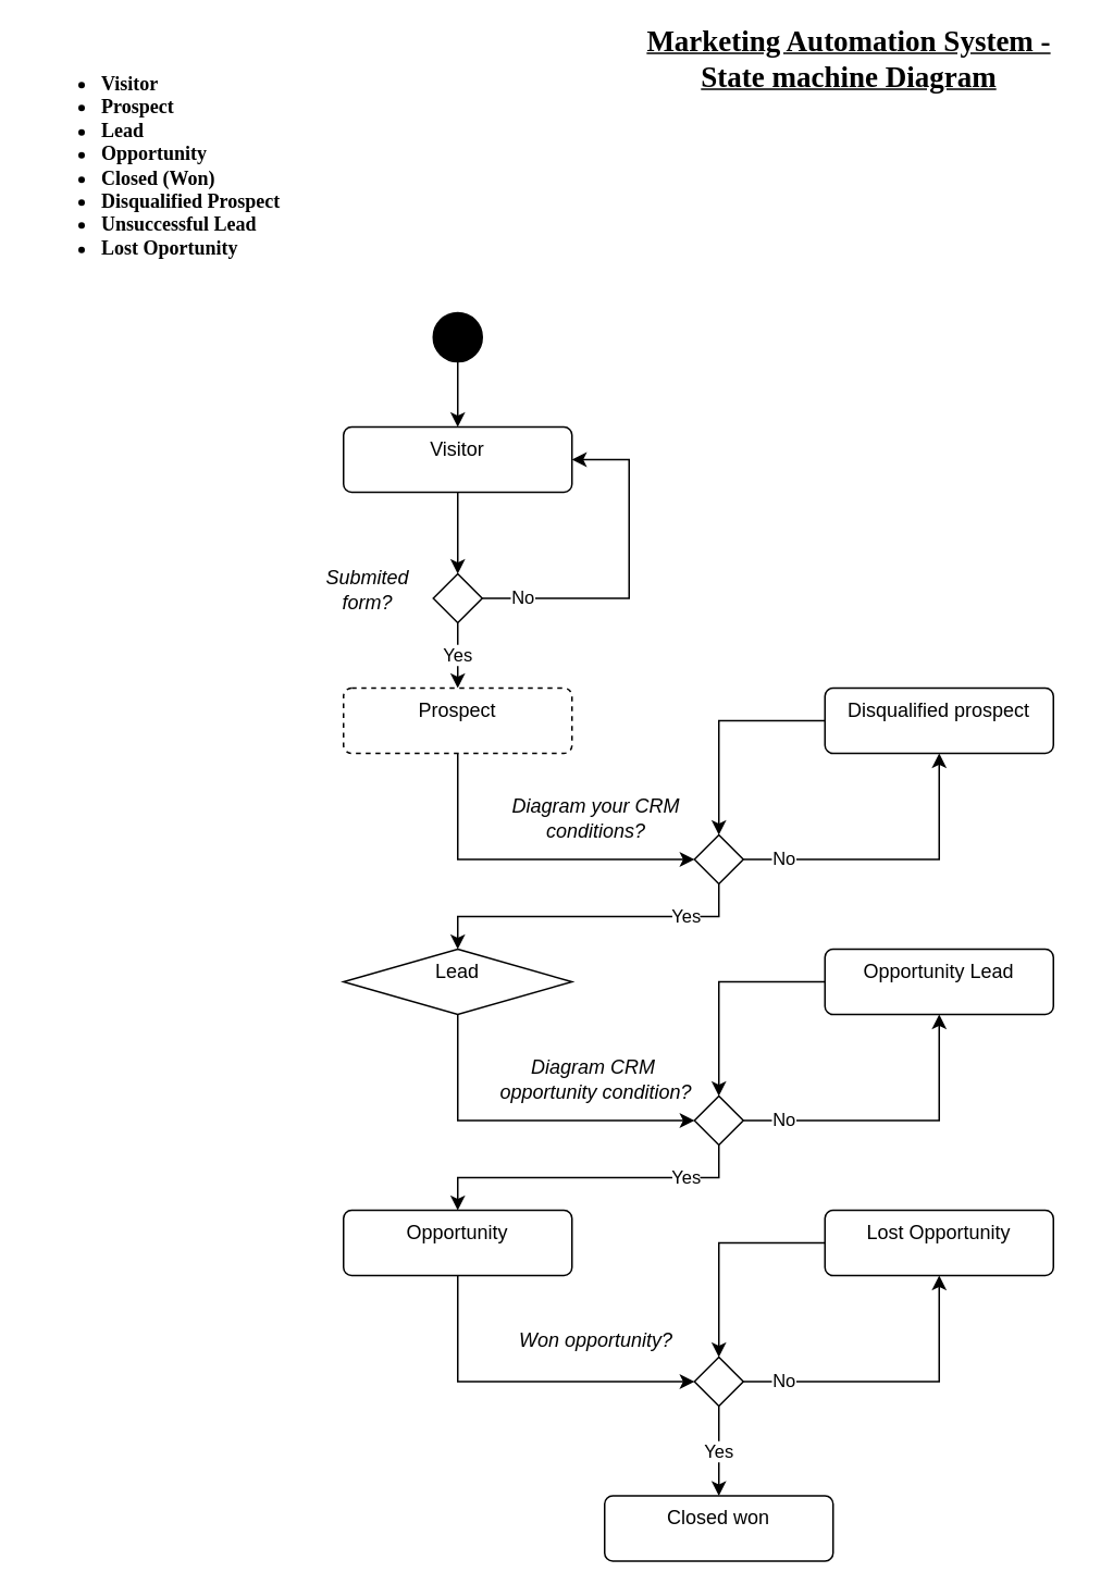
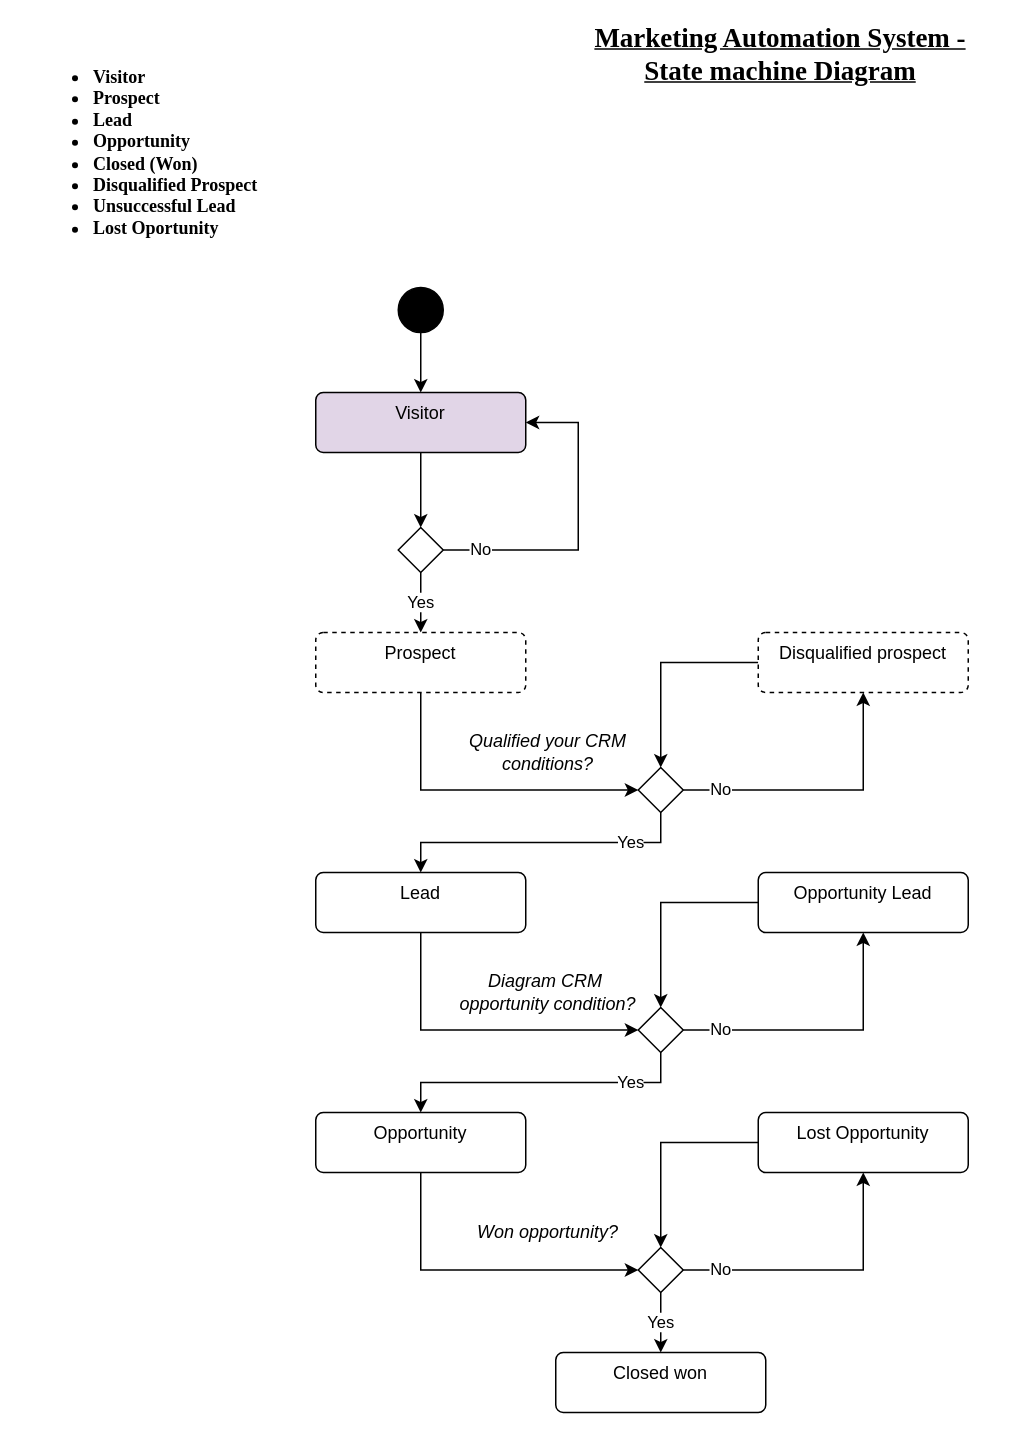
  <mxCell id="0" />
  <mxCell id="1" parent="0" />
  <mxCell id="2" value="&lt;ul&gt;&lt;li&gt;Visitor&lt;/li&gt;&lt;li&gt;Prospect&lt;/li&gt;&lt;li&gt;Lead&lt;/li&gt;&lt;li&gt;Opportunity&lt;/li&gt;&lt;li&gt;Closed (Won)&lt;/li&gt;&lt;li&gt;Disqualified Prospect&lt;/li&gt;&lt;li&gt;Unsuccessful Lead&lt;/li&gt;&lt;li&gt;Lost Oportunity&lt;/li&gt;&lt;/ul&gt;" style="text;html=1;strokeColor=none;fillColor=none;align=left;verticalAlign=middle;whiteSpace=wrap;rounded=0;fontFamily=Coming Soon;fontSource=https%3A%2F%2Ffonts.googleapis.com%2Fcss%3Ffamily%3DComing%2BSoon;fontStyle=1" parent="1" vertex="1"><mxGeometry x="20" y="20" width="200" height="160" as="geometry" /></mxCell>
  <mxCell id="3" value="&lt;h2&gt;&lt;font face=&quot;Coming Soon&quot;&gt;&lt;u&gt;Marketing Automation System - State machine Diagram&lt;/u&gt;&lt;/font&gt;&lt;/h2&gt;" style="text;html=1;strokeColor=none;fillColor=none;align=center;verticalAlign=middle;whiteSpace=wrap;rounded=0;" parent="1" vertex="1"><mxGeometry x="380" y="20" width="280" height="30" as="geometry" /></mxCell>
  <mxCell id="4" value="" style="edgeStyle=orthogonalEdgeStyle;rounded=0;orthogonalLoop=1;jettySize=auto;html=1;" edge="1" parent="1" source="5" target="7"><mxGeometry relative="1" as="geometry" /></mxCell>
  <mxCell id="5" value="" style="ellipse;fillColor=strokeColor;html=1;" vertex="1" parent="1"><mxGeometry x="265" y="190" width="30" height="30" as="geometry" /></mxCell>
  <mxCell id="6" value="" style="edgeStyle=orthogonalEdgeStyle;rounded=0;orthogonalLoop=1;jettySize=auto;html=1;" edge="1" parent="1" source="7" target="10"><mxGeometry relative="1" as="geometry" /></mxCell>
- <mxCell id="7" value="Visitor" style="html=1;align=center;verticalAlign=top;rounded=1;absoluteArcSize=1;arcSize=10;dashed=0;whiteSpace=wrap;" vertex="1" parent="1"><mxGeometry x="210" y="260" width="140" height="40" as="geometry" /></mxCell>
+ <mxCell id="7" value="Visitor" style="html=1;align=center;verticalAlign=top;rounded=1;absoluteArcSize=1;arcSize=10;dashed=0;whiteSpace=wrap;fillColor=#e1d5e7;" vertex="1" parent="1"><mxGeometry x="210" y="260" width="140" height="40" as="geometry" /></mxCell>
  <mxCell id="8" value="No" style="edgeStyle=orthogonalEdgeStyle;rounded=0;orthogonalLoop=1;jettySize=auto;html=1;entryX=1;entryY=0.5;entryDx=0;entryDy=0;" edge="1" parent="1" source="10" target="7"><mxGeometry x="-0.762" relative="1" as="geometry"><Array as="points"><mxPoint x="385" y="365" /><mxPoint x="385" y="280" /></Array><mxPoint as="offset" /></mxGeometry></mxCell>
  <mxCell id="9" value="Yes" style="edgeStyle=orthogonalEdgeStyle;rounded=0;orthogonalLoop=1;jettySize=auto;html=1;" edge="1" parent="1" source="10" target="12"><mxGeometry relative="1" as="geometry" /></mxCell>
  <mxCell id="10" value="" style="rhombus;" vertex="1" parent="1"><mxGeometry x="265" y="350" width="30" height="30" as="geometry" /></mxCell>
  <mxCell id="11" style="edgeStyle=orthogonalEdgeStyle;rounded=0;orthogonalLoop=1;jettySize=auto;html=1;entryX=0;entryY=0.5;entryDx=0;entryDy=0;" edge="1" parent="1" source="12" target="16"><mxGeometry relative="1" as="geometry"><Array as="points"><mxPoint x="280" y="525" /></Array></mxGeometry></mxCell>
  <mxCell id="12" value="Prospect" style="html=1;align=center;verticalAlign=top;rounded=1;absoluteArcSize=1;arcSize=10;dashed=1;whiteSpace=wrap;" vertex="1" parent="1"><mxGeometry x="210" y="420" width="140" height="40" as="geometry" /></mxCell>
- <mxCell id="13" value="Submited form?" style="text;html=1;strokeColor=none;fillColor=none;align=center;verticalAlign=middle;whiteSpace=wrap;rounded=0;fontStyle=2" vertex="1" parent="1"><mxGeometry x="185" y="340" width="80" height="40" as="geometry" /></mxCell>
  <mxCell id="14" value="No" style="edgeStyle=orthogonalEdgeStyle;rounded=0;orthogonalLoop=1;jettySize=auto;html=1;exitX=1;exitY=0.5;exitDx=0;exitDy=0;entryX=0.5;entryY=1;entryDx=0;entryDy=0;" edge="1" parent="1" source="16" target="18"><mxGeometry x="-0.73" relative="1" as="geometry"><mxPoint as="offset" /></mxGeometry></mxCell>
  <mxCell id="15" value="Yes" style="edgeStyle=orthogonalEdgeStyle;rounded=0;orthogonalLoop=1;jettySize=auto;html=1;exitX=0.5;exitY=1;exitDx=0;exitDy=0;entryX=0.5;entryY=0;entryDx=0;entryDy=0;" edge="1" parent="1" source="16" target="20"><mxGeometry x="-0.6" relative="1" as="geometry"><mxPoint as="offset" /></mxGeometry></mxCell>
  <mxCell id="16" value="" style="rhombus;" vertex="1" parent="1"><mxGeometry x="425" y="510" width="30" height="30" as="geometry" /></mxCell>
  <mxCell id="17" style="edgeStyle=orthogonalEdgeStyle;rounded=0;orthogonalLoop=1;jettySize=auto;html=1;exitX=0;exitY=0.5;exitDx=0;exitDy=0;entryX=0.5;entryY=0;entryDx=0;entryDy=0;" edge="1" parent="1" source="18" target="16"><mxGeometry relative="1" as="geometry" /></mxCell>
- <mxCell id="18" value="Disqualified prospect" style="html=1;align=center;verticalAlign=top;rounded=1;absoluteArcSize=1;arcSize=10;dashed=0;whiteSpace=wrap;" vertex="1" parent="1"><mxGeometry x="505" y="420" width="140" height="40" as="geometry" /></mxCell>
+ <mxCell id="18" value="Disqualified prospect" style="html=1;align=center;verticalAlign=top;rounded=1;absoluteArcSize=1;arcSize=10;dashed=1;whiteSpace=wrap;" vertex="1" parent="1"><mxGeometry x="505" y="420" width="140" height="40" as="geometry" /></mxCell>
  <mxCell id="19" style="edgeStyle=orthogonalEdgeStyle;rounded=0;orthogonalLoop=1;jettySize=auto;html=1;exitX=0.5;exitY=1;exitDx=0;exitDy=0;entryX=0;entryY=0.5;entryDx=0;entryDy=0;" edge="1" parent="1" source="20" target="23"><mxGeometry relative="1" as="geometry" /></mxCell>
- <mxCell id="20" value="Lead" style="rhombus;html=1;align=center;verticalAlign=top;absoluteArcSize=1;arcSize=10;dashed=0;whiteSpace=wrap;" vertex="1" parent="1"><mxGeometry x="210" y="580" width="140" height="40" as="geometry" /></mxCell>
+ <mxCell id="20" value="Lead" style="html=1;align=center;verticalAlign=top;rounded=1;absoluteArcSize=1;arcSize=10;dashed=0;whiteSpace=wrap;" vertex="1" parent="1"><mxGeometry x="210" y="580" width="140" height="40" as="geometry" /></mxCell>
  <mxCell id="21" value="No" style="edgeStyle=orthogonalEdgeStyle;rounded=0;orthogonalLoop=1;jettySize=auto;html=1;exitX=1;exitY=0.5;exitDx=0;exitDy=0;entryX=0.5;entryY=1;entryDx=0;entryDy=0;" edge="1" parent="1" source="23" target="25"><mxGeometry x="-0.73" relative="1" as="geometry"><mxPoint as="offset" /></mxGeometry></mxCell>
  <mxCell id="22" value="Yes" style="edgeStyle=orthogonalEdgeStyle;rounded=0;orthogonalLoop=1;jettySize=auto;html=1;exitX=0.5;exitY=1;exitDx=0;exitDy=0;entryX=0.5;entryY=0;entryDx=0;entryDy=0;" edge="1" parent="1" source="23" target="29"><mxGeometry x="-0.6" relative="1" as="geometry"><mxPoint as="offset" /></mxGeometry></mxCell>
  <mxCell id="23" value="" style="rhombus;" vertex="1" parent="1"><mxGeometry x="425" y="670" width="30" height="30" as="geometry" /></mxCell>
  <mxCell id="24" style="edgeStyle=orthogonalEdgeStyle;rounded=0;orthogonalLoop=1;jettySize=auto;html=1;exitX=0;exitY=0.5;exitDx=0;exitDy=0;entryX=0.5;entryY=0;entryDx=0;entryDy=0;" edge="1" parent="1" source="25" target="23"><mxGeometry relative="1" as="geometry" /></mxCell>
  <mxCell id="25" value="Opportunity Lead" style="html=1;align=center;verticalAlign=top;rounded=1;absoluteArcSize=1;arcSize=10;dashed=0;whiteSpace=wrap;" vertex="1" parent="1"><mxGeometry x="505" y="580" width="140" height="40" as="geometry" /></mxCell>
- <mxCell id="26" value="Diagram your CRM conditions?" style="text;html=1;strokeColor=none;fillColor=none;align=center;verticalAlign=middle;whiteSpace=wrap;rounded=0;fontStyle=2" vertex="1" parent="1"><mxGeometry x="305" y="480" width="120" height="40" as="geometry" /></mxCell>
+ <mxCell id="26" value="Qualified your CRM conditions?" style="text;html=1;strokeColor=none;fillColor=none;align=center;verticalAlign=middle;whiteSpace=wrap;rounded=0;fontStyle=2" vertex="1" parent="1"><mxGeometry x="305" y="480" width="120" height="40" as="geometry" /></mxCell>
  <mxCell id="27" value="Diagram CRM&amp;nbsp; opportunity condition?" style="text;html=1;strokeColor=none;fillColor=none;align=center;verticalAlign=middle;whiteSpace=wrap;rounded=0;fontStyle=2" vertex="1" parent="1"><mxGeometry x="305" y="640" width="120" height="40" as="geometry" /></mxCell>
  <mxCell id="28" style="edgeStyle=orthogonalEdgeStyle;rounded=0;orthogonalLoop=1;jettySize=auto;html=1;exitX=0.5;exitY=1;exitDx=0;exitDy=0;entryX=0;entryY=0.5;entryDx=0;entryDy=0;" edge="1" parent="1" source="29" target="32"><mxGeometry relative="1" as="geometry" /></mxCell>
  <mxCell id="29" value="Opportunity" style="html=1;align=center;verticalAlign=top;rounded=1;absoluteArcSize=1;arcSize=10;dashed=0;whiteSpace=wrap;" vertex="1" parent="1"><mxGeometry x="210" y="740" width="140" height="40" as="geometry" /></mxCell>
  <mxCell id="30" value="No" style="edgeStyle=orthogonalEdgeStyle;rounded=0;orthogonalLoop=1;jettySize=auto;html=1;exitX=1;exitY=0.5;exitDx=0;exitDy=0;entryX=0.5;entryY=1;entryDx=0;entryDy=0;" edge="1" parent="1" source="32" target="34"><mxGeometry x="-0.73" relative="1" as="geometry"><mxPoint as="offset" /></mxGeometry></mxCell>
  <mxCell id="31" value="Yes" style="edgeStyle=orthogonalEdgeStyle;rounded=0;orthogonalLoop=1;jettySize=auto;html=1;" edge="1" parent="1" source="32" target="36"><mxGeometry relative="1" as="geometry" /></mxCell>
  <mxCell id="32" value="" style="rhombus;" vertex="1" parent="1"><mxGeometry x="425" y="830" width="30" height="30" as="geometry" /></mxCell>
  <mxCell id="33" style="edgeStyle=orthogonalEdgeStyle;rounded=0;orthogonalLoop=1;jettySize=auto;html=1;exitX=0;exitY=0.5;exitDx=0;exitDy=0;entryX=0.5;entryY=0;entryDx=0;entryDy=0;" edge="1" parent="1" source="34" target="32"><mxGeometry relative="1" as="geometry" /></mxCell>
  <mxCell id="34" value="Lost Opportunity" style="html=1;align=center;verticalAlign=top;rounded=1;absoluteArcSize=1;arcSize=10;dashed=0;whiteSpace=wrap;" vertex="1" parent="1"><mxGeometry x="505" y="740" width="140" height="40" as="geometry" /></mxCell>
  <mxCell id="35" value="Won opportunity?" style="text;html=1;strokeColor=none;fillColor=none;align=center;verticalAlign=middle;whiteSpace=wrap;rounded=0;fontStyle=2" vertex="1" parent="1"><mxGeometry x="305" y="800" width="120" height="40" as="geometry" /></mxCell>
- <mxCell id="36" value="Closed won" style="html=1;align=center;verticalAlign=top;rounded=1;absoluteArcSize=1;arcSize=10;dashed=0;whiteSpace=wrap;" vertex="1" parent="1"><mxGeometry x="370" y="915" width="140" height="40" as="geometry" /></mxCell>
+ <mxCell id="36" value="Closed won" style="html=1;align=center;verticalAlign=top;rounded=1;absoluteArcSize=1;arcSize=10;dashed=0;whiteSpace=wrap;" vertex="1" parent="1"><mxGeometry x="370" y="900" width="140" height="40" as="geometry" /></mxCell>
